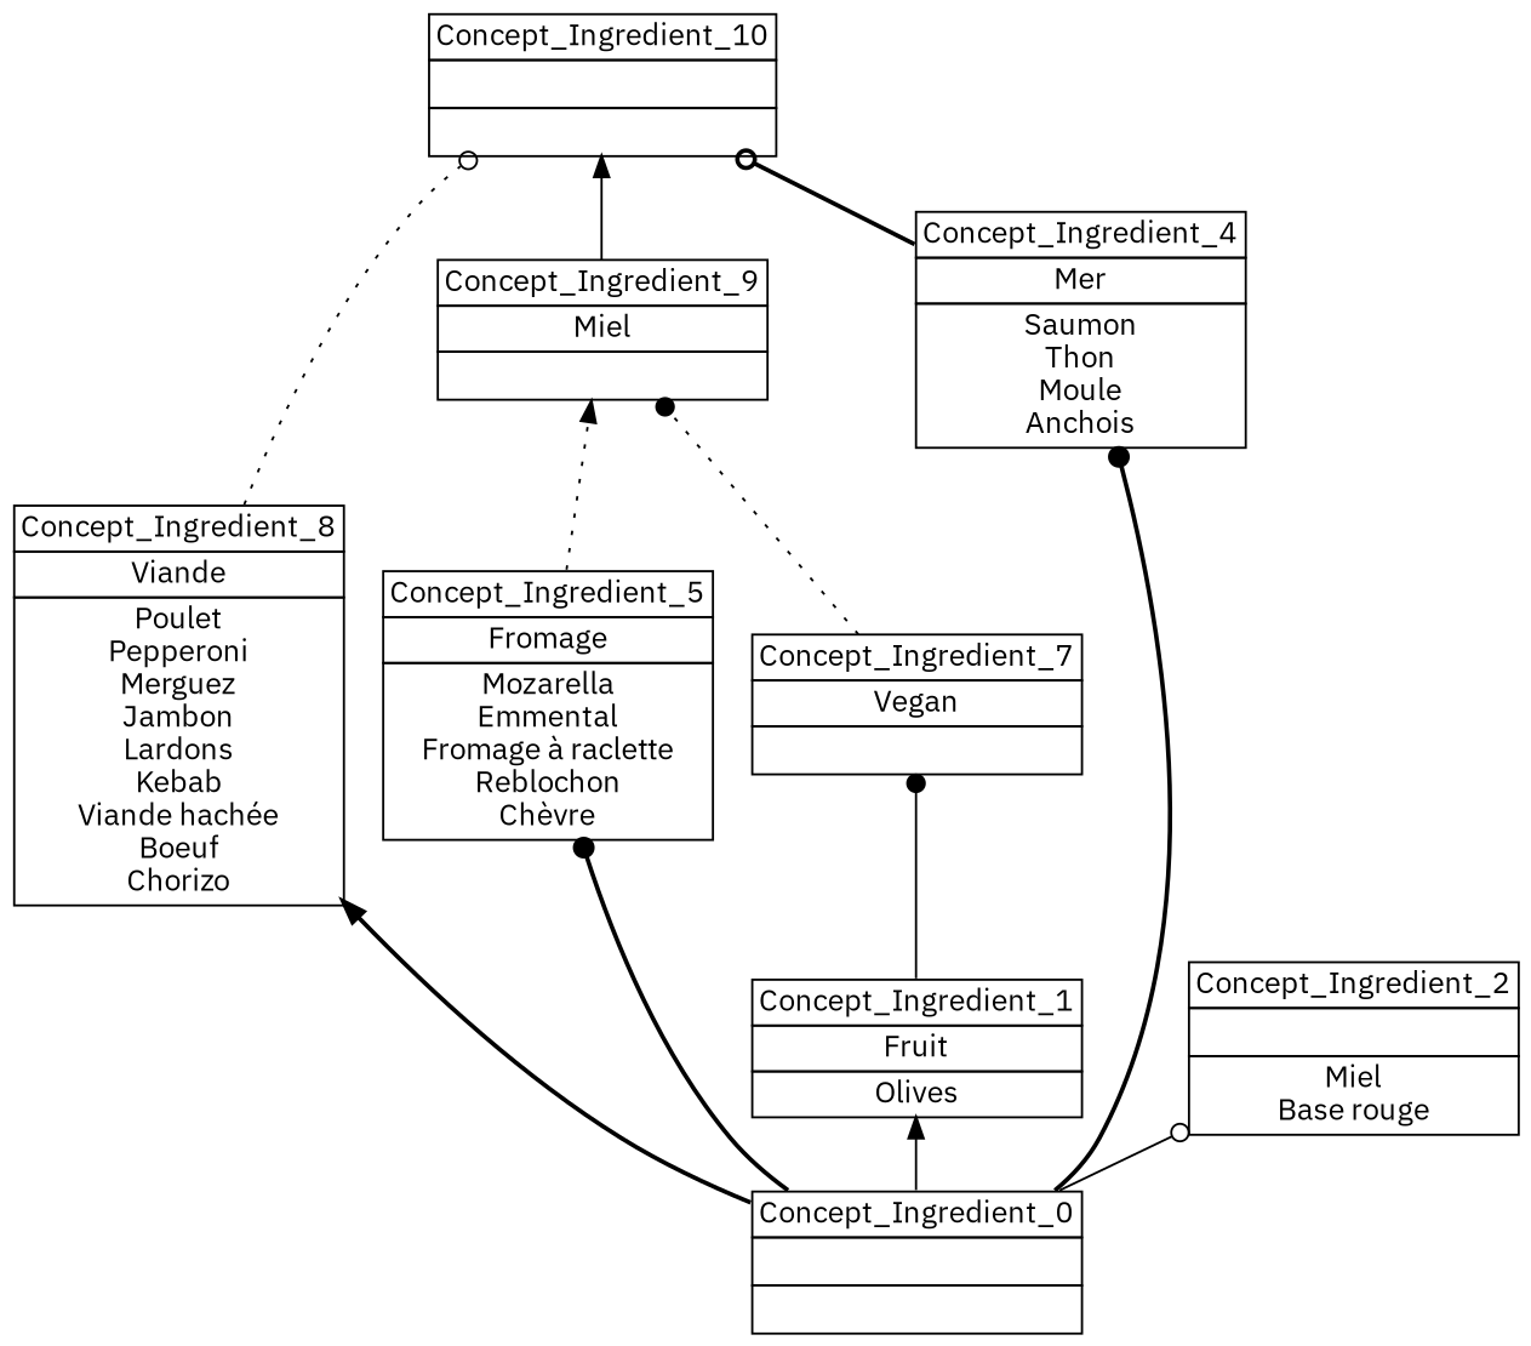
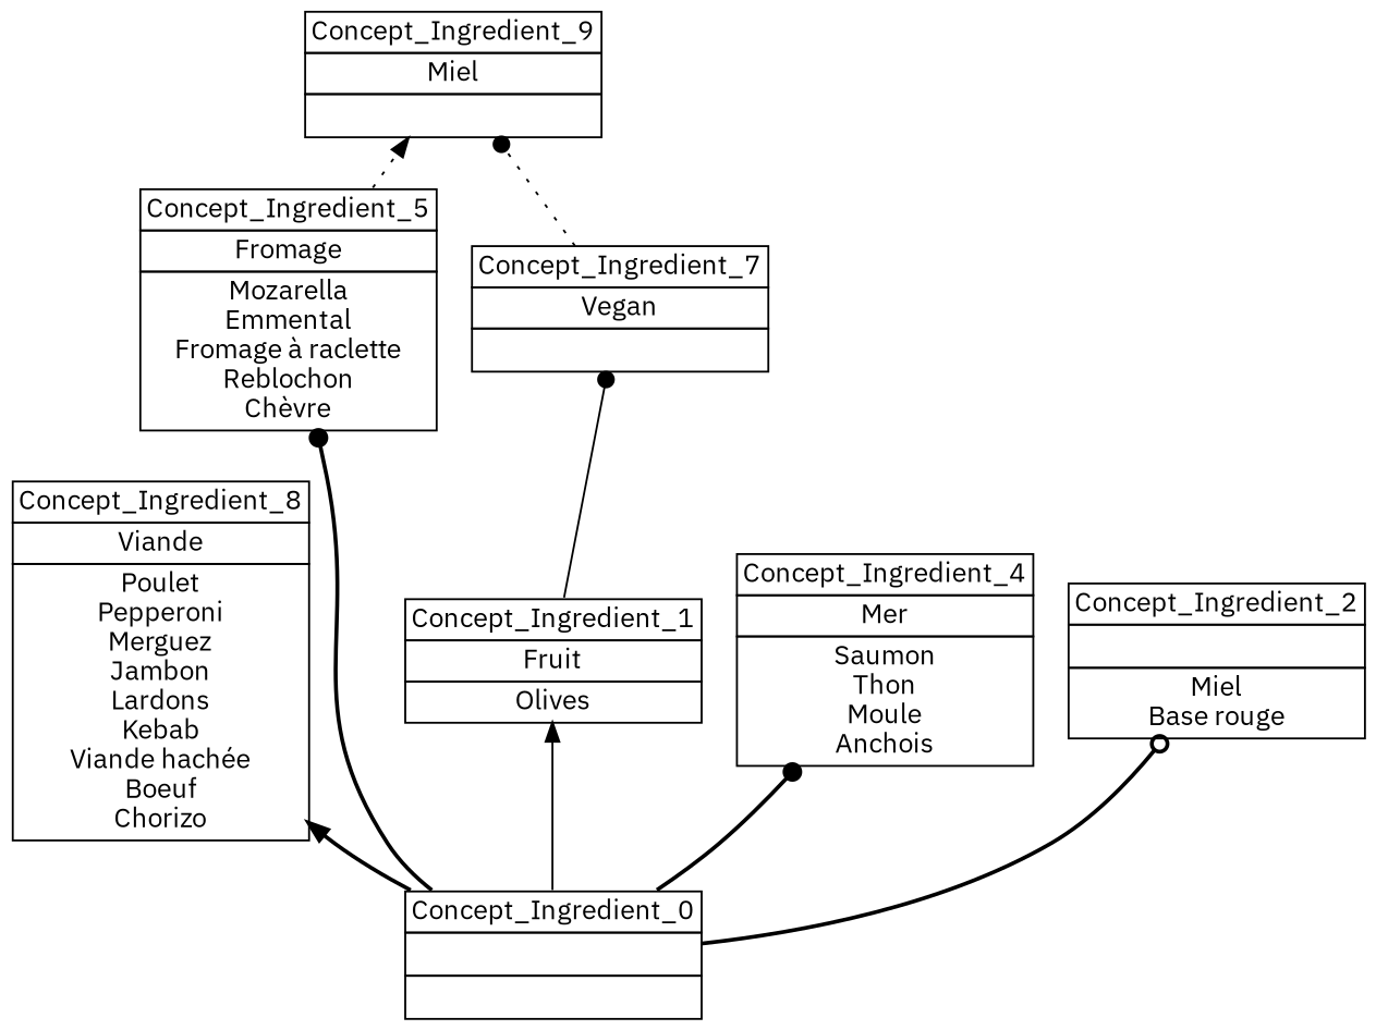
  digraph {
    fontname="IBM Plex Sans"
    nodesep=0.2
    rankdir=BT
    ranksep=0.3
    node [fontname="IBM Plex Sans" margin="0.03,0.03" shape=none]
    edge [arrowhead=normal fontname="IBM Plex Sans" headport=p style=bold tailport=p]
-   n1 [label=<<table border="0" cellborder="1" cellspacing="0" port="p"><tr><td>Concept_Ingredient_10</td></tr><tr><td><br/></td></tr><tr><td><br/></td></tr></table>>]
    n2 [label=<<table border="0" cellborder="1" cellspacing="0" port="p"><tr><td>Concept_Ingredient_8</td></tr><tr><td>Viande<br/></td></tr><tr><td>Poulet<br/>Pepperoni<br/>Merguez<br/>Jambon<br/>Lardons<br/>Kebab<br/>Viande hachée<br/>Boeuf<br/>Chorizo<br/></td></tr></table>>]
    n3 [label=<<table border="0" cellborder="1" cellspacing="0" port="p"><tr><td>Concept_Ingredient_0</td></tr><tr><td><br/></td></tr><tr><td><br/></td></tr></table>>]
    n4 [label=<<table border="0" cellborder="1" cellspacing="0" port="p"><tr><td>Concept_Ingredient_5</td></tr><tr><td>Fromage<br/></td></tr><tr><td>Mozarella<br/>Emmental<br/>Fromage à raclette<br/>Reblochon<br/>Chèvre<br/></td></tr></table>>]
    n5 [label=<<table border="0" cellborder="1" cellspacing="0" port="p"><tr><td>Concept_Ingredient_1</td></tr><tr><td>Fruit<br/></td></tr><tr><td>Olives<br/></td></tr></table>>]
    n6 [label=<<table border="0" cellborder="1" cellspacing="0" port="p"><tr><td>Concept_Ingredient_4</td></tr><tr><td>Mer<br/></td></tr><tr><td>Saumon<br/>Thon<br/>Moule<br/>Anchois<br/></td></tr></table>>]
    n7 [label=<<table border="0" cellborder="1" cellspacing="0" port="p"><tr><td>Concept_Ingredient_2</td></tr><tr><td><br/></td></tr><tr><td>Miel<br/>Base rouge<br/></td></tr></table>>]
    n8 [label=<<table border="0" cellborder="1" cellspacing="0" port="p"><tr><td>Concept_Ingredient_9</td></tr><tr><td>Miel<br/></td></tr><tr><td><br/></td></tr></table>>]
    n9 [label=<<table border="0" cellborder="1" cellspacing="0" port="p"><tr><td>Concept_Ingredient_7</td></tr><tr><td>Vegan<br/></td></tr><tr><td><br/></td></tr></table>>]
-   n2 -> n1 [arrowhead=odot style=dotted]
    n3 -> n2
    n3 -> n4 [arrowhead=dot]
    n3 -> n5 [style=solid]
    n3 -> n6 [arrowhead=dot]
-   n3 -> n7 [arrowhead=odot style=solid]
+   n3 -> n7 [arrowhead=odot]
    n4 -> n8 [style=dotted]
    n5 -> n9 [arrowhead=dot style=solid]
-   n6 -> n1 [arrowhead=odot]
-   n8 -> n1 [style=solid]
    n9 -> n8 [arrowhead=dot style=dotted]
  }
